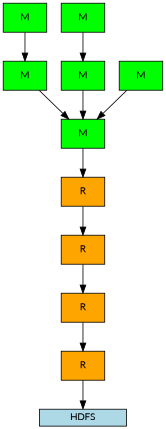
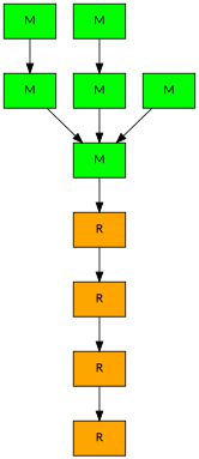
  digraph {
    fontname=Lato
    fontsize=24
    node [fillcolor=green fontname=Lato fontsize=12 shape=box style=filled]
    edge [fontcolor=blue fontname=Lato fontsize=9]
    n1 [fillcolor=orange label=R]
    n2 [fillcolor=orange label=R]
    n3 [label=M]
    n4 [label=M]
    n5 [fillcolor=orange label=R]
-   n6 [fillcolor=lightblue height=0.25 label=HDFS width=1.5]
    n7 [label=M]
    n8 [label=M]
    n9 [label=M]
    n10 [fillcolor=orange label=R]
    n11 [label=M]
    n1 -> n2
    n2 -> n5
    n3 -> n4
    n4 -> n9
-   n5 -> n6
    n7 -> n8
    n8 -> n9
    n9 -> n10
    n10 -> n1
    n11 -> n9
  }
